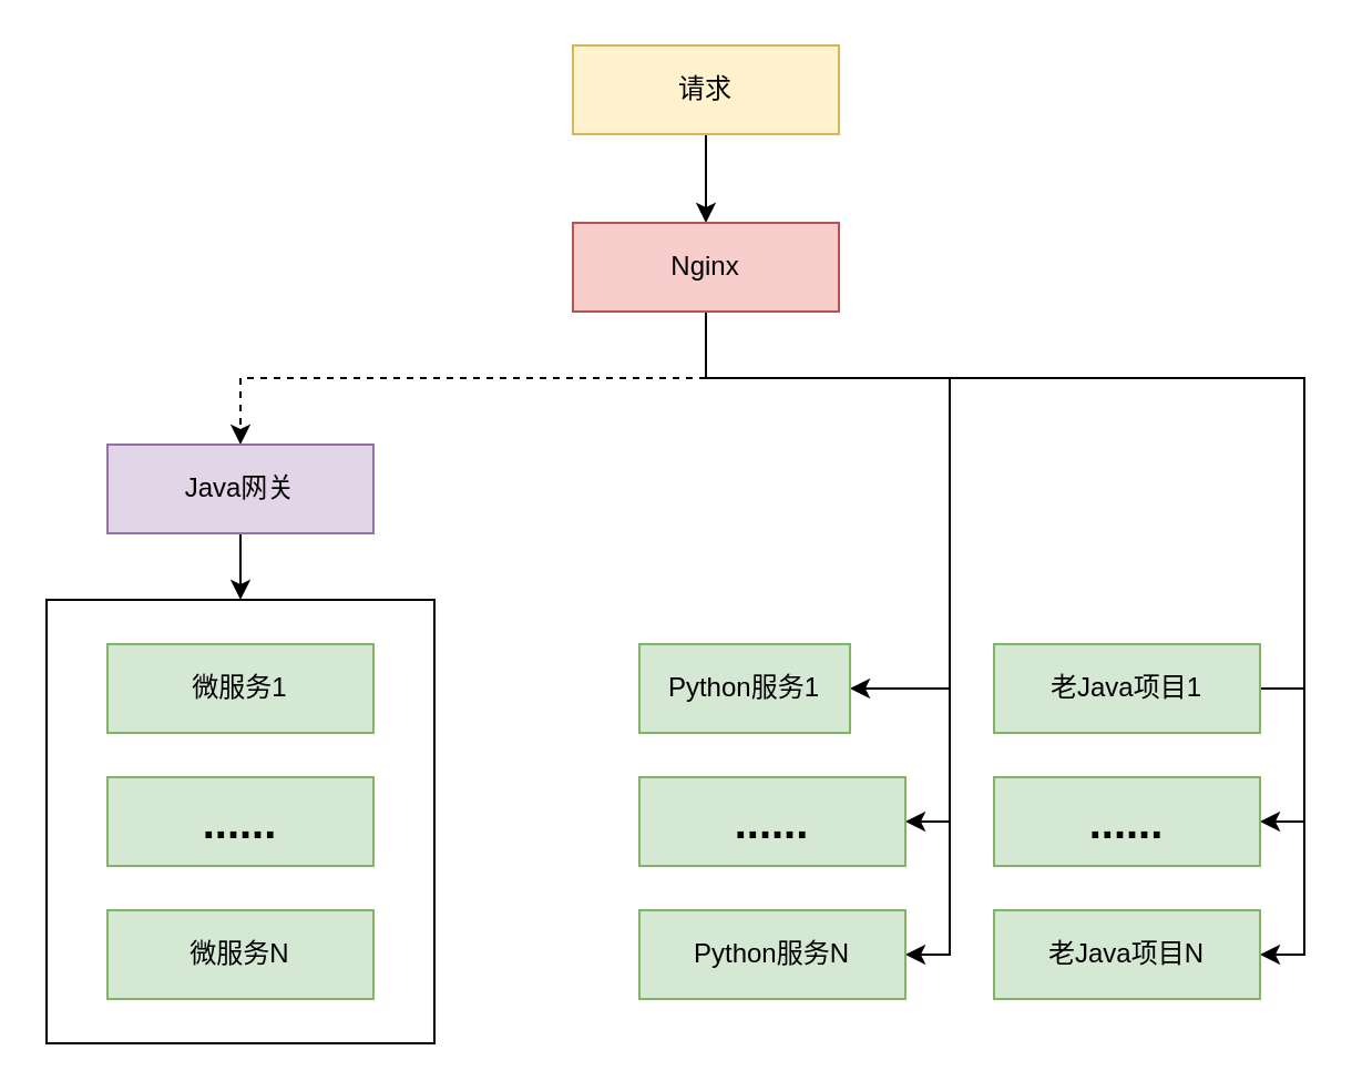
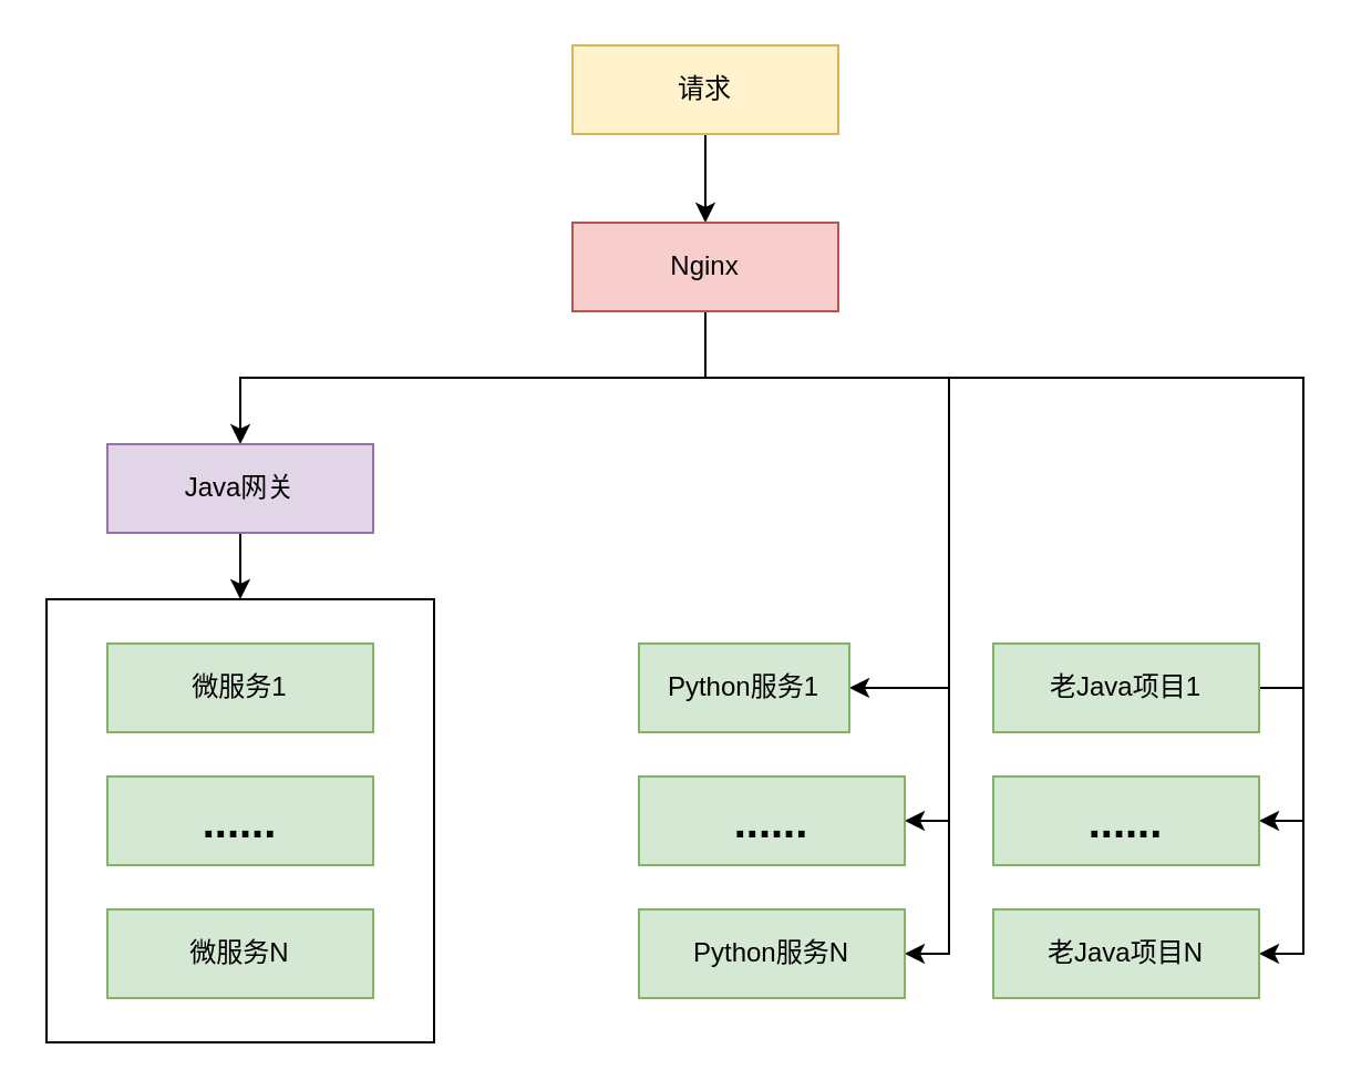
  <mxCell id="0" />
  <mxCell id="1" parent="0" />
  <mxCell id="2" value="" style="rounded=0;whiteSpace=wrap;html=1;" vertex="1" parent="1"><mxGeometry x="20.5" y="270" width="175" height="200" as="geometry" /></mxCell>
  <mxCell id="3" style="edgeStyle=orthogonalEdgeStyle;rounded=0;orthogonalLoop=1;jettySize=auto;html=1;exitX=0.5;exitY=1;exitDx=0;exitDy=0;" edge="1" parent="1" source="4" target="12"><mxGeometry relative="1" as="geometry" /></mxCell>
  <mxCell id="4" value="请求" style="rounded=0;whiteSpace=wrap;html=1;fillColor=#fff2cc;strokeColor=#d6b656;" vertex="1" parent="1"><mxGeometry x="258" y="20" width="120" height="40" as="geometry" /></mxCell>
- <mxCell id="5" style="edgeStyle=orthogonalEdgeStyle;rounded=0;orthogonalLoop=1;jettySize=auto;html=1;exitX=0.5;exitY=1;exitDx=0;exitDy=0;entryX=0.5;entryY=0;entryDx=0;entryDy=0;dashed=1;" edge="1" parent="1" source="12" target="14"><mxGeometry relative="1" as="geometry" /></mxCell>
+ <mxCell id="5" style="edgeStyle=orthogonalEdgeStyle;rounded=0;orthogonalLoop=1;jettySize=auto;html=1;exitX=0.5;exitY=1;exitDx=0;exitDy=0;entryX=0.5;entryY=0;entryDx=0;entryDy=0;" edge="1" parent="1" source="12" target="14"><mxGeometry relative="1" as="geometry" /></mxCell>
  <mxCell id="6" style="edgeStyle=orthogonalEdgeStyle;rounded=0;orthogonalLoop=1;jettySize=auto;html=1;exitX=0.5;exitY=1;exitDx=0;exitDy=0;entryX=1;entryY=0.5;entryDx=0;entryDy=0;endArrow=none;" edge="1" parent="1" source="12" target="20"><mxGeometry relative="1" as="geometry"><Array as="points"><mxPoint x="318" y="170" /><mxPoint x="588" y="170" /><mxPoint x="588" y="310" /></Array></mxGeometry></mxCell>
  <mxCell id="7" style="edgeStyle=orthogonalEdgeStyle;rounded=0;orthogonalLoop=1;jettySize=auto;html=1;exitX=0.5;exitY=1;exitDx=0;exitDy=0;entryX=1;entryY=0.5;entryDx=0;entryDy=0;" edge="1" parent="1" source="12" target="23"><mxGeometry relative="1" as="geometry"><Array as="points"><mxPoint x="318" y="170" /><mxPoint x="588" y="170" /><mxPoint x="588" y="370" /></Array></mxGeometry></mxCell>
  <mxCell id="8" style="edgeStyle=orthogonalEdgeStyle;rounded=0;orthogonalLoop=1;jettySize=auto;html=1;exitX=0.5;exitY=1;exitDx=0;exitDy=0;entryX=1;entryY=0.5;entryDx=0;entryDy=0;" edge="1" parent="1" source="12" target="21"><mxGeometry relative="1" as="geometry"><Array as="points"><mxPoint x="318" y="170" /><mxPoint x="588" y="170" /><mxPoint x="588" y="430" /></Array></mxGeometry></mxCell>
  <mxCell id="9" style="edgeStyle=orthogonalEdgeStyle;rounded=0;orthogonalLoop=1;jettySize=auto;html=1;exitX=0.5;exitY=1;exitDx=0;exitDy=0;entryX=1;entryY=0.5;entryDx=0;entryDy=0;" edge="1" parent="1" source="12" target="18"><mxGeometry relative="1" as="geometry"><Array as="points"><mxPoint x="318" y="170" /><mxPoint x="428" y="170" /><mxPoint x="428" y="310" /></Array></mxGeometry></mxCell>
  <mxCell id="10" style="edgeStyle=orthogonalEdgeStyle;rounded=0;orthogonalLoop=1;jettySize=auto;html=1;exitX=0.5;exitY=1;exitDx=0;exitDy=0;entryX=1;entryY=0.5;entryDx=0;entryDy=0;" edge="1" parent="1" source="12" target="22"><mxGeometry relative="1" as="geometry"><Array as="points"><mxPoint x="318" y="170" /><mxPoint x="428" y="170" /><mxPoint x="428" y="370" /></Array></mxGeometry></mxCell>
  <mxCell id="11" style="edgeStyle=orthogonalEdgeStyle;rounded=0;orthogonalLoop=1;jettySize=auto;html=1;exitX=0.5;exitY=1;exitDx=0;exitDy=0;entryX=1;entryY=0.5;entryDx=0;entryDy=0;" edge="1" parent="1" source="12" target="19"><mxGeometry relative="1" as="geometry"><Array as="points"><mxPoint x="318" y="170" /><mxPoint x="428" y="170" /><mxPoint x="428" y="430" /></Array></mxGeometry></mxCell>
  <mxCell id="12" value="Nginx" style="rounded=0;whiteSpace=wrap;html=1;fillColor=#f8cecc;strokeColor=#b85450;" vertex="1" parent="1"><mxGeometry x="258" y="100" width="120" height="40" as="geometry" /></mxCell>
  <mxCell id="13" style="edgeStyle=orthogonalEdgeStyle;rounded=0;orthogonalLoop=1;jettySize=auto;html=1;exitX=0.5;exitY=1;exitDx=0;exitDy=0;" edge="1" parent="1" source="14" target="2"><mxGeometry relative="1" as="geometry" /></mxCell>
  <mxCell id="14" value="Java网关" style="rounded=0;whiteSpace=wrap;html=1;fillColor=#e1d5e7;strokeColor=#9673a6;" vertex="1" parent="1"><mxGeometry x="48" y="200" width="120" height="40" as="geometry" /></mxCell>
  <mxCell id="15" value="微服务1" style="rounded=0;whiteSpace=wrap;html=1;fillColor=#d5e8d4;strokeColor=#82b366;" vertex="1" parent="1"><mxGeometry x="48" y="290" width="120" height="40" as="geometry" /></mxCell>
  <mxCell id="16" value="微服务N" style="rounded=0;whiteSpace=wrap;html=1;fillColor=#d5e8d4;strokeColor=#82b366;" vertex="1" parent="1"><mxGeometry x="48" y="410" width="120" height="40" as="geometry" /></mxCell>
  <mxCell id="17" value="&lt;font style=&quot;font-size: 20px;&quot;&gt;&lt;b&gt;......&lt;/b&gt;&lt;/font&gt;" style="rounded=0;whiteSpace=wrap;html=1;fillColor=#d5e8d4;strokeColor=#82b366;" vertex="1" parent="1"><mxGeometry x="48" y="350" width="120" height="40" as="geometry" /></mxCell>
  <mxCell id="18" value="Python服务1" style="rounded=0;whiteSpace=wrap;html=1;fillColor=#d5e8d4;strokeColor=#82b366;" vertex="1" parent="1"><mxGeometry x="288" y="290" width="95" height="40" as="geometry" /></mxCell>
  <mxCell id="19" value="Python服务N" style="rounded=0;whiteSpace=wrap;html=1;fillColor=#d5e8d4;strokeColor=#82b366;" vertex="1" parent="1"><mxGeometry x="288" y="410" width="120" height="40" as="geometry" /></mxCell>
  <mxCell id="20" value="老Java项目1" style="rounded=0;whiteSpace=wrap;html=1;fillColor=#d5e8d4;strokeColor=#82b366;" vertex="1" parent="1"><mxGeometry x="448" y="290" width="120" height="40" as="geometry" /></mxCell>
  <mxCell id="21" value="老Java项目N" style="rounded=0;whiteSpace=wrap;html=1;fillColor=#d5e8d4;strokeColor=#82b366;" vertex="1" parent="1"><mxGeometry x="448" y="410" width="120" height="40" as="geometry" /></mxCell>
  <mxCell id="22" value="&lt;font style=&quot;font-size: 20px;&quot;&gt;&lt;b&gt;......&lt;/b&gt;&lt;/font&gt;" style="rounded=0;whiteSpace=wrap;html=1;fillColor=#d5e8d4;strokeColor=#82b366;" vertex="1" parent="1"><mxGeometry x="288" y="350" width="120" height="40" as="geometry" /></mxCell>
  <mxCell id="23" value="&lt;font style=&quot;font-size: 20px;&quot;&gt;&lt;b&gt;......&lt;/b&gt;&lt;/font&gt;" style="rounded=0;whiteSpace=wrap;html=1;fillColor=#d5e8d4;strokeColor=#82b366;" vertex="1" parent="1"><mxGeometry x="448" y="350" width="120" height="40" as="geometry" /></mxCell>
